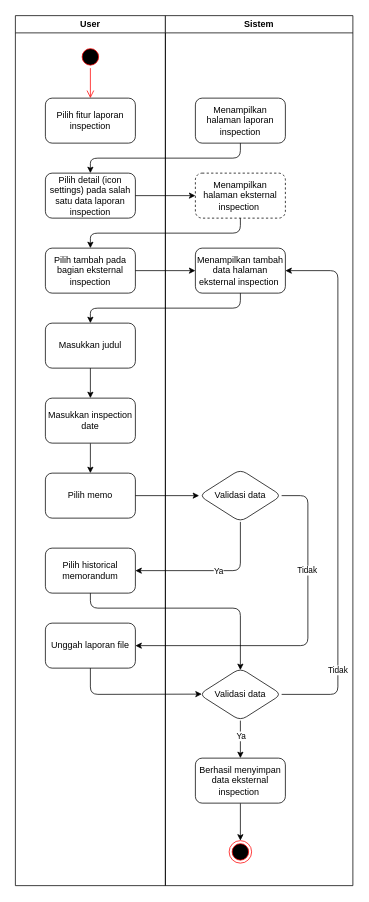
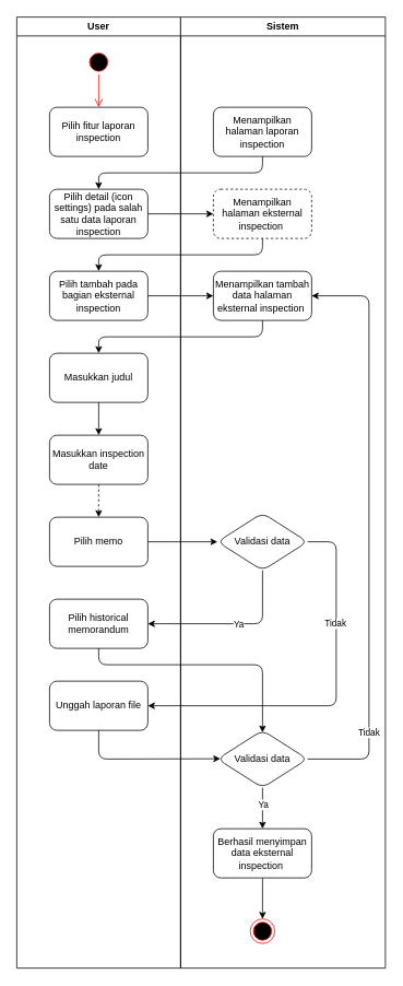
  <mxCell id="0" />
  <mxCell id="1" parent="0" />
  <mxCell id="2" value="User" style="swimlane;whiteSpace=wrap;html=1;" vertex="1" parent="1"><mxGeometry x="20" y="20" width="200" height="1160" as="geometry" /></mxCell>
  <mxCell id="3" value="" style="ellipse;html=1;shape=startState;fillColor=#000000;strokeColor=#ff0000;" vertex="1" parent="2"><mxGeometry x="85" y="40" width="30" height="30" as="geometry" /></mxCell>
  <mxCell id="4" value="" style="edgeStyle=orthogonalEdgeStyle;html=1;verticalAlign=bottom;endArrow=open;endSize=8;strokeColor=#ff0000;entryX=0.5;entryY=0;entryDx=0;entryDy=0;" edge="1" parent="2" source="3" target="5"><mxGeometry relative="1" as="geometry"><mxPoint x="100" y="130" as="targetPoint" /></mxGeometry></mxCell>
  <mxCell id="5" value="Pilih fitur laporan inspection" style="rounded=1;whiteSpace=wrap;html=1;" vertex="1" parent="2"><mxGeometry x="40" y="110" width="120" height="60" as="geometry" /></mxCell>
  <mxCell id="6" value="Pilih detail (icon settings) pada salah satu data laporan inspection" style="rounded=1;whiteSpace=wrap;html=1;" vertex="1" parent="2"><mxGeometry x="40" y="210" width="120" height="60" as="geometry" /></mxCell>
  <mxCell id="7" value="Pilih tambah pada bagian eksternal inspection" style="rounded=1;whiteSpace=wrap;html=1;" vertex="1" parent="2"><mxGeometry x="40" y="310" width="120" height="60" as="geometry" /></mxCell>
  <mxCell id="8" value="Masukkan judul" style="rounded=1;whiteSpace=wrap;html=1;" vertex="1" parent="2"><mxGeometry x="40" y="410" width="120" height="60" as="geometry" /></mxCell>
- <mxCell id="9" value="" style="edgeStyle=none;html=1;" edge="1" parent="2" source="10" target="12"><mxGeometry relative="1" as="geometry" /></mxCell>
+ <mxCell id="9" value="" style="edgeStyle=none;html=1;dashed=1;" edge="1" parent="2" source="10" target="12"><mxGeometry relative="1" as="geometry" /></mxCell>
  <mxCell id="10" value="Masukkan inspection date" style="rounded=1;whiteSpace=wrap;html=1;" vertex="1" parent="2"><mxGeometry x="40" y="510" width="120" height="60" as="geometry" /></mxCell>
  <mxCell id="11" value="" style="edgeStyle=none;html=1;" edge="1" parent="2" source="8" target="10"><mxGeometry relative="1" as="geometry" /></mxCell>
  <mxCell id="12" value="Pilih memo" style="rounded=1;whiteSpace=wrap;html=1;" vertex="1" parent="2"><mxGeometry x="40" y="610" width="120" height="60" as="geometry" /></mxCell>
  <mxCell id="13" value="Pilih historical memorandum" style="whiteSpace=wrap;html=1;rounded=1;" vertex="1" parent="2"><mxGeometry x="40" y="710" width="120" height="60" as="geometry" /></mxCell>
  <mxCell id="14" value="Unggah laporan file" style="whiteSpace=wrap;html=1;rounded=1;" vertex="1" parent="2"><mxGeometry x="40" y="810" width="120" height="60" as="geometry" /></mxCell>
  <mxCell id="15" value="Sistem" style="swimlane;whiteSpace=wrap;html=1;" vertex="1" parent="1"><mxGeometry x="220" y="20" width="250" height="1160" as="geometry" /></mxCell>
  <mxCell id="16" value="Menampilkan halaman laporan inspection" style="rounded=1;whiteSpace=wrap;html=1;" vertex="1" parent="15"><mxGeometry x="40" y="110" width="120" height="60" as="geometry" /></mxCell>
  <mxCell id="17" value="Menampilkan halaman eksternal inspection&amp;nbsp;" style="rounded=1;whiteSpace=wrap;html=1;dashed=1;" vertex="1" parent="15"><mxGeometry x="40" y="210" width="120" height="60" as="geometry" /></mxCell>
  <mxCell id="18" value="Menampilkan tambah data halaman eksternal inspection&amp;nbsp;" style="rounded=1;whiteSpace=wrap;html=1;" vertex="1" parent="15"><mxGeometry x="40" y="310" width="120" height="60" as="geometry" /></mxCell>
  <mxCell id="19" value="Validasi data" style="rhombus;whiteSpace=wrap;html=1;rounded=1;" vertex="1" parent="15"><mxGeometry x="45" y="605" width="110" height="70" as="geometry" /></mxCell>
  <mxCell id="20" value="" style="edgeStyle=none;html=1;" edge="1" parent="15" source="24" target="26"><mxGeometry relative="1" as="geometry" /></mxCell>
  <mxCell id="21" value="Ya" style="edgeLabel;html=1;align=center;verticalAlign=middle;resizable=0;points=[];" vertex="1" connectable="0" parent="20"><mxGeometry x="-0.2" relative="1" as="geometry"><mxPoint as="offset" /></mxGeometry></mxCell>
  <mxCell id="22" style="edgeStyle=none;html=1;entryX=1;entryY=0.5;entryDx=0;entryDy=0;" edge="1" parent="15" source="24" target="18"><mxGeometry relative="1" as="geometry"><Array as="points"><mxPoint x="230" y="905" /><mxPoint x="230" y="340" /></Array></mxGeometry></mxCell>
  <mxCell id="23" value="Tidak" style="edgeLabel;html=1;align=center;verticalAlign=middle;resizable=0;points=[];" vertex="1" connectable="0" parent="22"><mxGeometry x="-0.697" y="1" relative="1" as="geometry"><mxPoint as="offset" /></mxGeometry></mxCell>
  <mxCell id="24" value="Validasi data" style="rhombus;whiteSpace=wrap;html=1;rounded=1;" vertex="1" parent="15"><mxGeometry x="45" y="870" width="110" height="70" as="geometry" /></mxCell>
  <mxCell id="25" value="" style="edgeStyle=none;html=1;" edge="1" parent="15" source="26" target="27"><mxGeometry relative="1" as="geometry" /></mxCell>
  <mxCell id="26" value="Berhasil menyimpan data&amp;nbsp;&lt;span style=&quot;color: rgb(0, 0, 0);&quot;&gt;eksternal inspection&amp;nbsp;&lt;/span&gt;" style="whiteSpace=wrap;html=1;rounded=1;" vertex="1" parent="15"><mxGeometry x="40" y="990" width="120" height="60" as="geometry" /></mxCell>
  <mxCell id="27" value="" style="ellipse;html=1;shape=endState;fillColor=#000000;strokeColor=#ff0000;" vertex="1" parent="15"><mxGeometry x="85" y="1100" width="30" height="30" as="geometry" /></mxCell>
  <mxCell id="28" value="" style="edgeStyle=none;html=1;exitX=0.5;exitY=1;exitDx=0;exitDy=0;entryX=0.5;entryY=0;entryDx=0;entryDy=0;" edge="1" parent="1" source="16" target="6"><mxGeometry relative="1" as="geometry"><Array as="points"><mxPoint x="320" y="210" /><mxPoint x="120" y="210" /></Array></mxGeometry></mxCell>
  <mxCell id="29" value="" style="edgeStyle=none;html=1;" edge="1" parent="1" source="6" target="17"><mxGeometry relative="1" as="geometry" /></mxCell>
  <mxCell id="30" value="" style="edgeStyle=none;html=1;exitX=0.5;exitY=1;exitDx=0;exitDy=0;" edge="1" parent="1" source="17" target="7"><mxGeometry relative="1" as="geometry"><Array as="points"><mxPoint x="320" y="310" /><mxPoint x="120" y="310" /></Array></mxGeometry></mxCell>
  <mxCell id="31" value="" style="edgeStyle=none;html=1;" edge="1" parent="1" source="7" target="18"><mxGeometry relative="1" as="geometry" /></mxCell>
  <mxCell id="32" value="" style="edgeStyle=none;html=1;exitX=0.5;exitY=1;exitDx=0;exitDy=0;entryX=0.5;entryY=0;entryDx=0;entryDy=0;" edge="1" parent="1" source="18" target="8"><mxGeometry relative="1" as="geometry"><Array as="points"><mxPoint x="320" y="410" /><mxPoint x="120" y="410" /></Array></mxGeometry></mxCell>
  <mxCell id="33" value="" style="edgeStyle=none;html=1;" edge="1" parent="1" source="12" target="19"><mxGeometry relative="1" as="geometry" /></mxCell>
  <mxCell id="34" value="" style="edgeStyle=none;html=1;" edge="1" parent="1" source="19" target="13"><mxGeometry relative="1" as="geometry"><Array as="points"><mxPoint x="320" y="760" /></Array></mxGeometry></mxCell>
  <mxCell id="35" value="Ya" style="edgeLabel;html=1;align=center;verticalAlign=middle;resizable=0;points=[];" vertex="1" connectable="0" parent="34"><mxGeometry x="-0.268" y="1" relative="1" as="geometry"><mxPoint x="-20" y="-1" as="offset" /></mxGeometry></mxCell>
  <mxCell id="36" value="" style="edgeStyle=none;html=1;" edge="1" parent="1" source="19" target="14"><mxGeometry relative="1" as="geometry"><Array as="points"><mxPoint x="410" y="660" /><mxPoint x="410" y="860" /></Array></mxGeometry></mxCell>
  <mxCell id="37" value="Tidak" style="edgeLabel;html=1;align=center;verticalAlign=middle;resizable=0;points=[];" vertex="1" connectable="0" parent="36"><mxGeometry x="-0.061" y="-2" relative="1" as="geometry"><mxPoint y="-84" as="offset" /></mxGeometry></mxCell>
  <mxCell id="38" style="edgeStyle=none;html=1;entryX=0.032;entryY=0.495;entryDx=0;entryDy=0;entryPerimeter=0;exitX=0.5;exitY=1;exitDx=0;exitDy=0;" edge="1" parent="1" source="14" target="24"><mxGeometry relative="1" as="geometry"><Array as="points"><mxPoint x="120" y="925" /></Array></mxGeometry></mxCell>
  <mxCell id="39" style="edgeStyle=none;html=1;entryX=0.5;entryY=0.037;entryDx=0;entryDy=0;entryPerimeter=0;" edge="1" parent="1" source="13" target="24"><mxGeometry relative="1" as="geometry"><mxPoint x="320" y="890" as="targetPoint" /><Array as="points"><mxPoint x="120" y="810" /><mxPoint x="320" y="810" /></Array></mxGeometry></mxCell>
